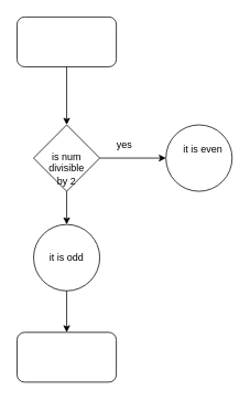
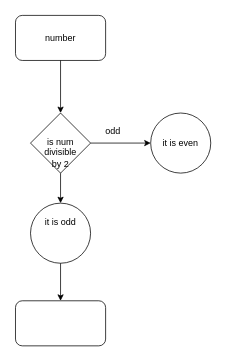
  <mxCell id="0" />
  <mxCell id="1" parent="0" />
  <mxCell id="2" value="" style="rounded=1;whiteSpace=wrap;html=1;" vertex="1" parent="1"><mxGeometry x="20" y="20" width="120" height="60" as="geometry" /></mxCell>
+ <mxCell id="3" value="number" style="text;html=1;align=center;verticalAlign=middle;whiteSpace=wrap;rounded=0;" vertex="1" parent="1"><mxGeometry x="50" y="35" width="60" height="30" as="geometry" /></mxCell>
  <mxCell id="4" value="" style="endArrow=classic;html=1;rounded=0;exitX=0.5;exitY=1;exitDx=0;exitDy=0;" edge="1" parent="1" source="2" target="5"><mxGeometry width="50" height="50" relative="1" as="geometry"><mxPoint x="60" y="260" as="sourcePoint" /><mxPoint x="80" y="160" as="targetPoint" /></mxGeometry></mxCell>
  <mxCell id="5" value="" style="rhombus;whiteSpace=wrap;html=1;" vertex="1" parent="1"><mxGeometry x="40" y="150" width="80" height="80" as="geometry" /></mxCell>
  <mxCell id="6" value="is num divisible by 2" style="text;html=1;align=center;verticalAlign=middle;whiteSpace=wrap;rounded=0;" vertex="1" parent="1"><mxGeometry x="50" y="190" width="60" height="25" as="geometry" /></mxCell>
  <mxCell id="7" value="" style="endArrow=classic;html=1;rounded=0;exitX=1;exitY=0.5;exitDx=0;exitDy=0;" edge="1" parent="1" source="5" target="8"><mxGeometry width="50" height="50" relative="1" as="geometry"><mxPoint x="60" y="260" as="sourcePoint" /><mxPoint x="190" y="190" as="targetPoint" /></mxGeometry></mxCell>
  <mxCell id="8" value="" style="ellipse;whiteSpace=wrap;html=1;aspect=fixed;" vertex="1" parent="1"><mxGeometry x="200" y="150" width="80" height="80" as="geometry" /></mxCell>
- <mxCell id="9" value="yes" style="text;html=1;align=center;verticalAlign=middle;whiteSpace=wrap;rounded=0;" vertex="1" parent="1"><mxGeometry x="120" y="160" width="60" height="30" as="geometry" /></mxCell>
- <mxCell id="10" value="it is even" style="text;html=1;align=center;verticalAlign=middle;whiteSpace=wrap;rounded=0;" vertex="1" parent="1"><mxGeometry x="215" y="165" width="60" height="30" as="geometry" /></mxCell>
+ <mxCell id="9" value="odd" style="text;html=1;align=center;verticalAlign=middle;whiteSpace=wrap;rounded=0;" vertex="1" parent="1"><mxGeometry x="120" y="160" width="60" height="30" as="geometry" /></mxCell>
+ <mxCell id="10" value="it is even" style="text;html=1;align=center;verticalAlign=middle;whiteSpace=wrap;rounded=0;" vertex="1" parent="1"><mxGeometry x="210" y="175" width="60" height="30" as="geometry" /></mxCell>
  <mxCell id="11" value="" style="endArrow=classic;html=1;rounded=0;exitX=0.5;exitY=1;exitDx=0;exitDy=0;" edge="1" parent="1" source="5" target="12"><mxGeometry width="50" height="50" relative="1" as="geometry"><mxPoint x="60" y="260" as="sourcePoint" /><mxPoint x="80" y="310" as="targetPoint" /></mxGeometry></mxCell>
  <mxCell id="12" value="" style="ellipse;whiteSpace=wrap;html=1;aspect=fixed;" vertex="1" parent="1"><mxGeometry x="40" y="270" width="80" height="80" as="geometry" /></mxCell>
- <mxCell id="13" value="it is odd" style="text;html=1;align=center;verticalAlign=middle;whiteSpace=wrap;rounded=0;" vertex="1" parent="1"><mxGeometry x="50" y="295" width="60" height="30" as="geometry" /></mxCell>
+ <mxCell id="13" value="it is odd" style="text;html=1;align=center;verticalAlign=middle;whiteSpace=wrap;rounded=0;" vertex="1" parent="1"><mxGeometry x="50" y="280" width="60" height="30" as="geometry" /></mxCell>
  <mxCell id="14" value="" style="endArrow=classic;html=1;rounded=0;exitX=0.5;exitY=1;exitDx=0;exitDy=0;" edge="1" parent="1" source="12" target="15"><mxGeometry width="50" height="50" relative="1" as="geometry"><mxPoint x="100" y="370" as="sourcePoint" /><mxPoint x="80" y="400" as="targetPoint" /></mxGeometry></mxCell>
  <mxCell id="15" value="" style="rounded=1;whiteSpace=wrap;html=1;" vertex="1" parent="1"><mxGeometry x="20" y="400" width="120" height="60" as="geometry" /></mxCell>
